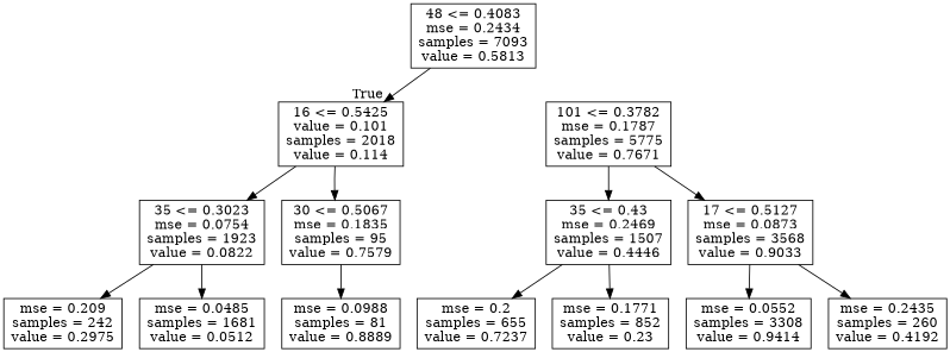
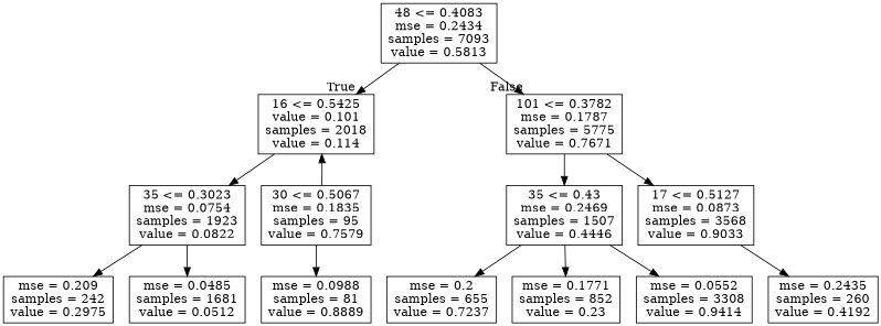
  digraph {
    node [shape=box]
    n1 [label="48 <= 0.4083\nmse = 0.2434\nsamples = 7093\nvalue = 0.5813"]
    n2 [label="16 <= 0.5425\nvalue = 0.101\nsamples = 2018\nvalue = 0.114"]
    n3 [label="101 <= 0.3782\nmse = 0.1787\nsamples = 5775\nvalue = 0.7671"]
    n4 [label="35 <= 0.3023\nmse = 0.0754\nsamples = 1923\nvalue = 0.0822"]
    n5 [label="30 <= 0.5067\nmse = 0.1835\nsamples = 95\nvalue = 0.7579"]
    n6 [label="35 <= 0.43\nmse = 0.2469\nsamples = 1507\nvalue = 0.4446"]
    n7 [label="17 <= 0.5127\nmse = 0.0873\nsamples = 3568\nvalue = 0.9033"]
    n8 [label="mse = 0.209\nsamples = 242\nvalue = 0.2975"]
    n9 [label="mse = 0.0485\nsamples = 1681\nvalue = 0.0512"]
    n10 [label="mse = 0.0988\nsamples = 81\nvalue = 0.8889"]
    n11 [label="mse = 0.2\nsamples = 655\nvalue = 0.7237"]
    n12 [label="mse = 0.1771\nsamples = 852\nvalue = 0.23"]
    n13 [label="mse = 0.0552\nsamples = 3308\nvalue = 0.9414"]
    n14 [label="mse = 0.2435\nsamples = 260\nvalue = 0.4192"]
    n1 -> n2 [headlabel=True labelangle=45 labeldistance=2.5]
+   n1 -> n3 [headlabel=False labelangle=-45 labeldistance=2.5]
    n2 -> n4
-   n2 -> n5
+   n5 -> n2
    n3 -> n6
    n3 -> n7
    n4 -> n8
    n4 -> n9
    n5 -> n10
    n6 -> n11
    n6 -> n12
-   n7 -> n13
+   n6 -> n13
    n7 -> n14
  }
